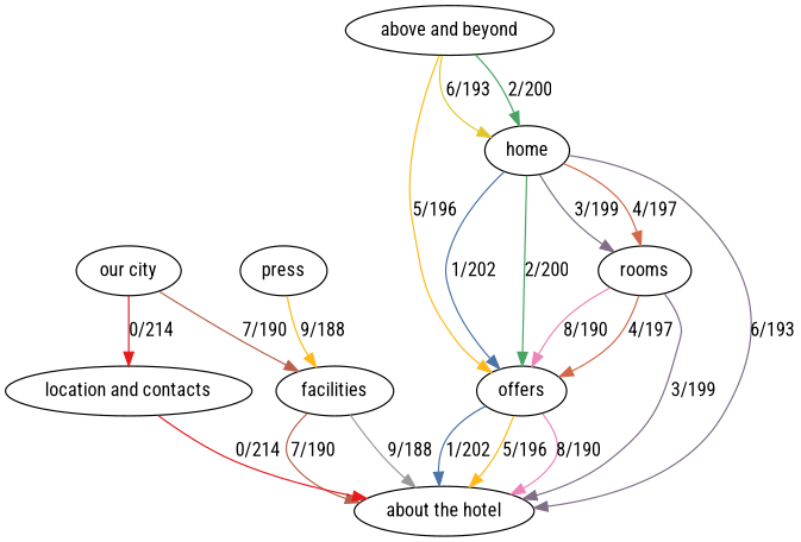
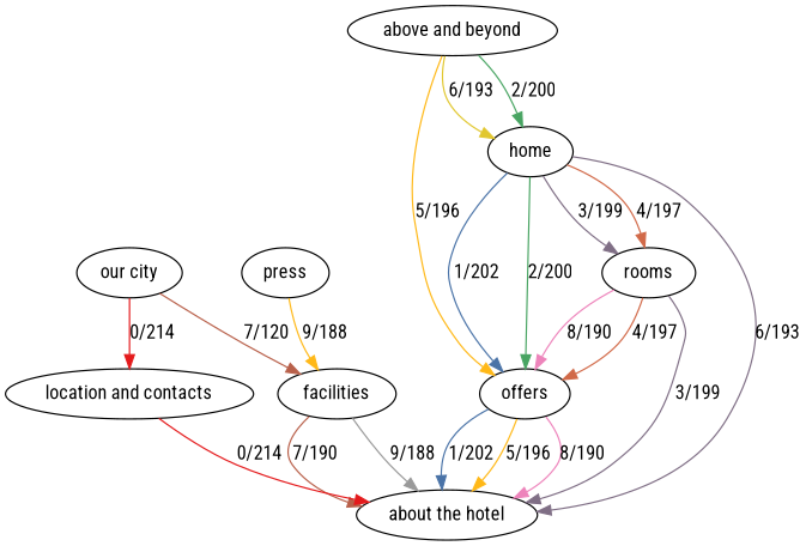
  digraph {
    fontname="Roboto Condensed"
    node [fontname="Roboto Condensed"]
    edge [color="#ffb817" fontname="Roboto Condensed" weight=190]
    "our city"
    facilities
    "location and contacts"
    "about the hotel"
    offers
    rooms
    "above and beyond"
    home
    press
-   "our city" -> facilities [color="#b8604a" label="7/190"]
+   "our city" -> facilities [color="#b8604a" label="7/120"]
    "our city" -> "location and contacts" [color="#e41a1c" label="0/214" weight=214]
    facilities -> "about the hotel" [color="#b8604a" label="7/190"]
    facilities -> "about the hotel" [color="#999999" label="9/188" weight=188]
    "location and contacts" -> "about the hotel" [color="#e41a1c" label="0/214" weight=214]
    offers -> "about the hotel" [color="#4a73a7" label="1/202" weight=202]
    offers -> "about the hotel" [label="5/196" weight=196]
    offers -> "about the hotel" [color="#ed84bb" label="8/190"]
    rooms -> "about the hotel" [color="#7f6e85" label="3/199" weight=199]
    rooms -> offers [color="#d16948" label="4/197" weight=197]
    rooms -> offers [color="#ed84bb" label="8/190"]
    "above and beyond" -> offers [label="5/196" weight=196]
    "above and beyond" -> home [color="#48a462" label="2/200" weight=200]
    "above and beyond" -> home [color="#e1c72f" label="6/193" weight=193]
    home -> "about the hotel" [color="#7f6e85" label="6/193" weight=193]
    home -> offers [color="#4a73a7" label="1/202" weight=202]
    home -> offers [color="#48a462" label="2/200" weight=200]
    home -> rooms [color="#7f6e85" label="3/199" weight=199]
    home -> rooms [color="#d16948" label="4/197" weight=197]
    press -> facilities [label="9/188" weight=188]
  }
